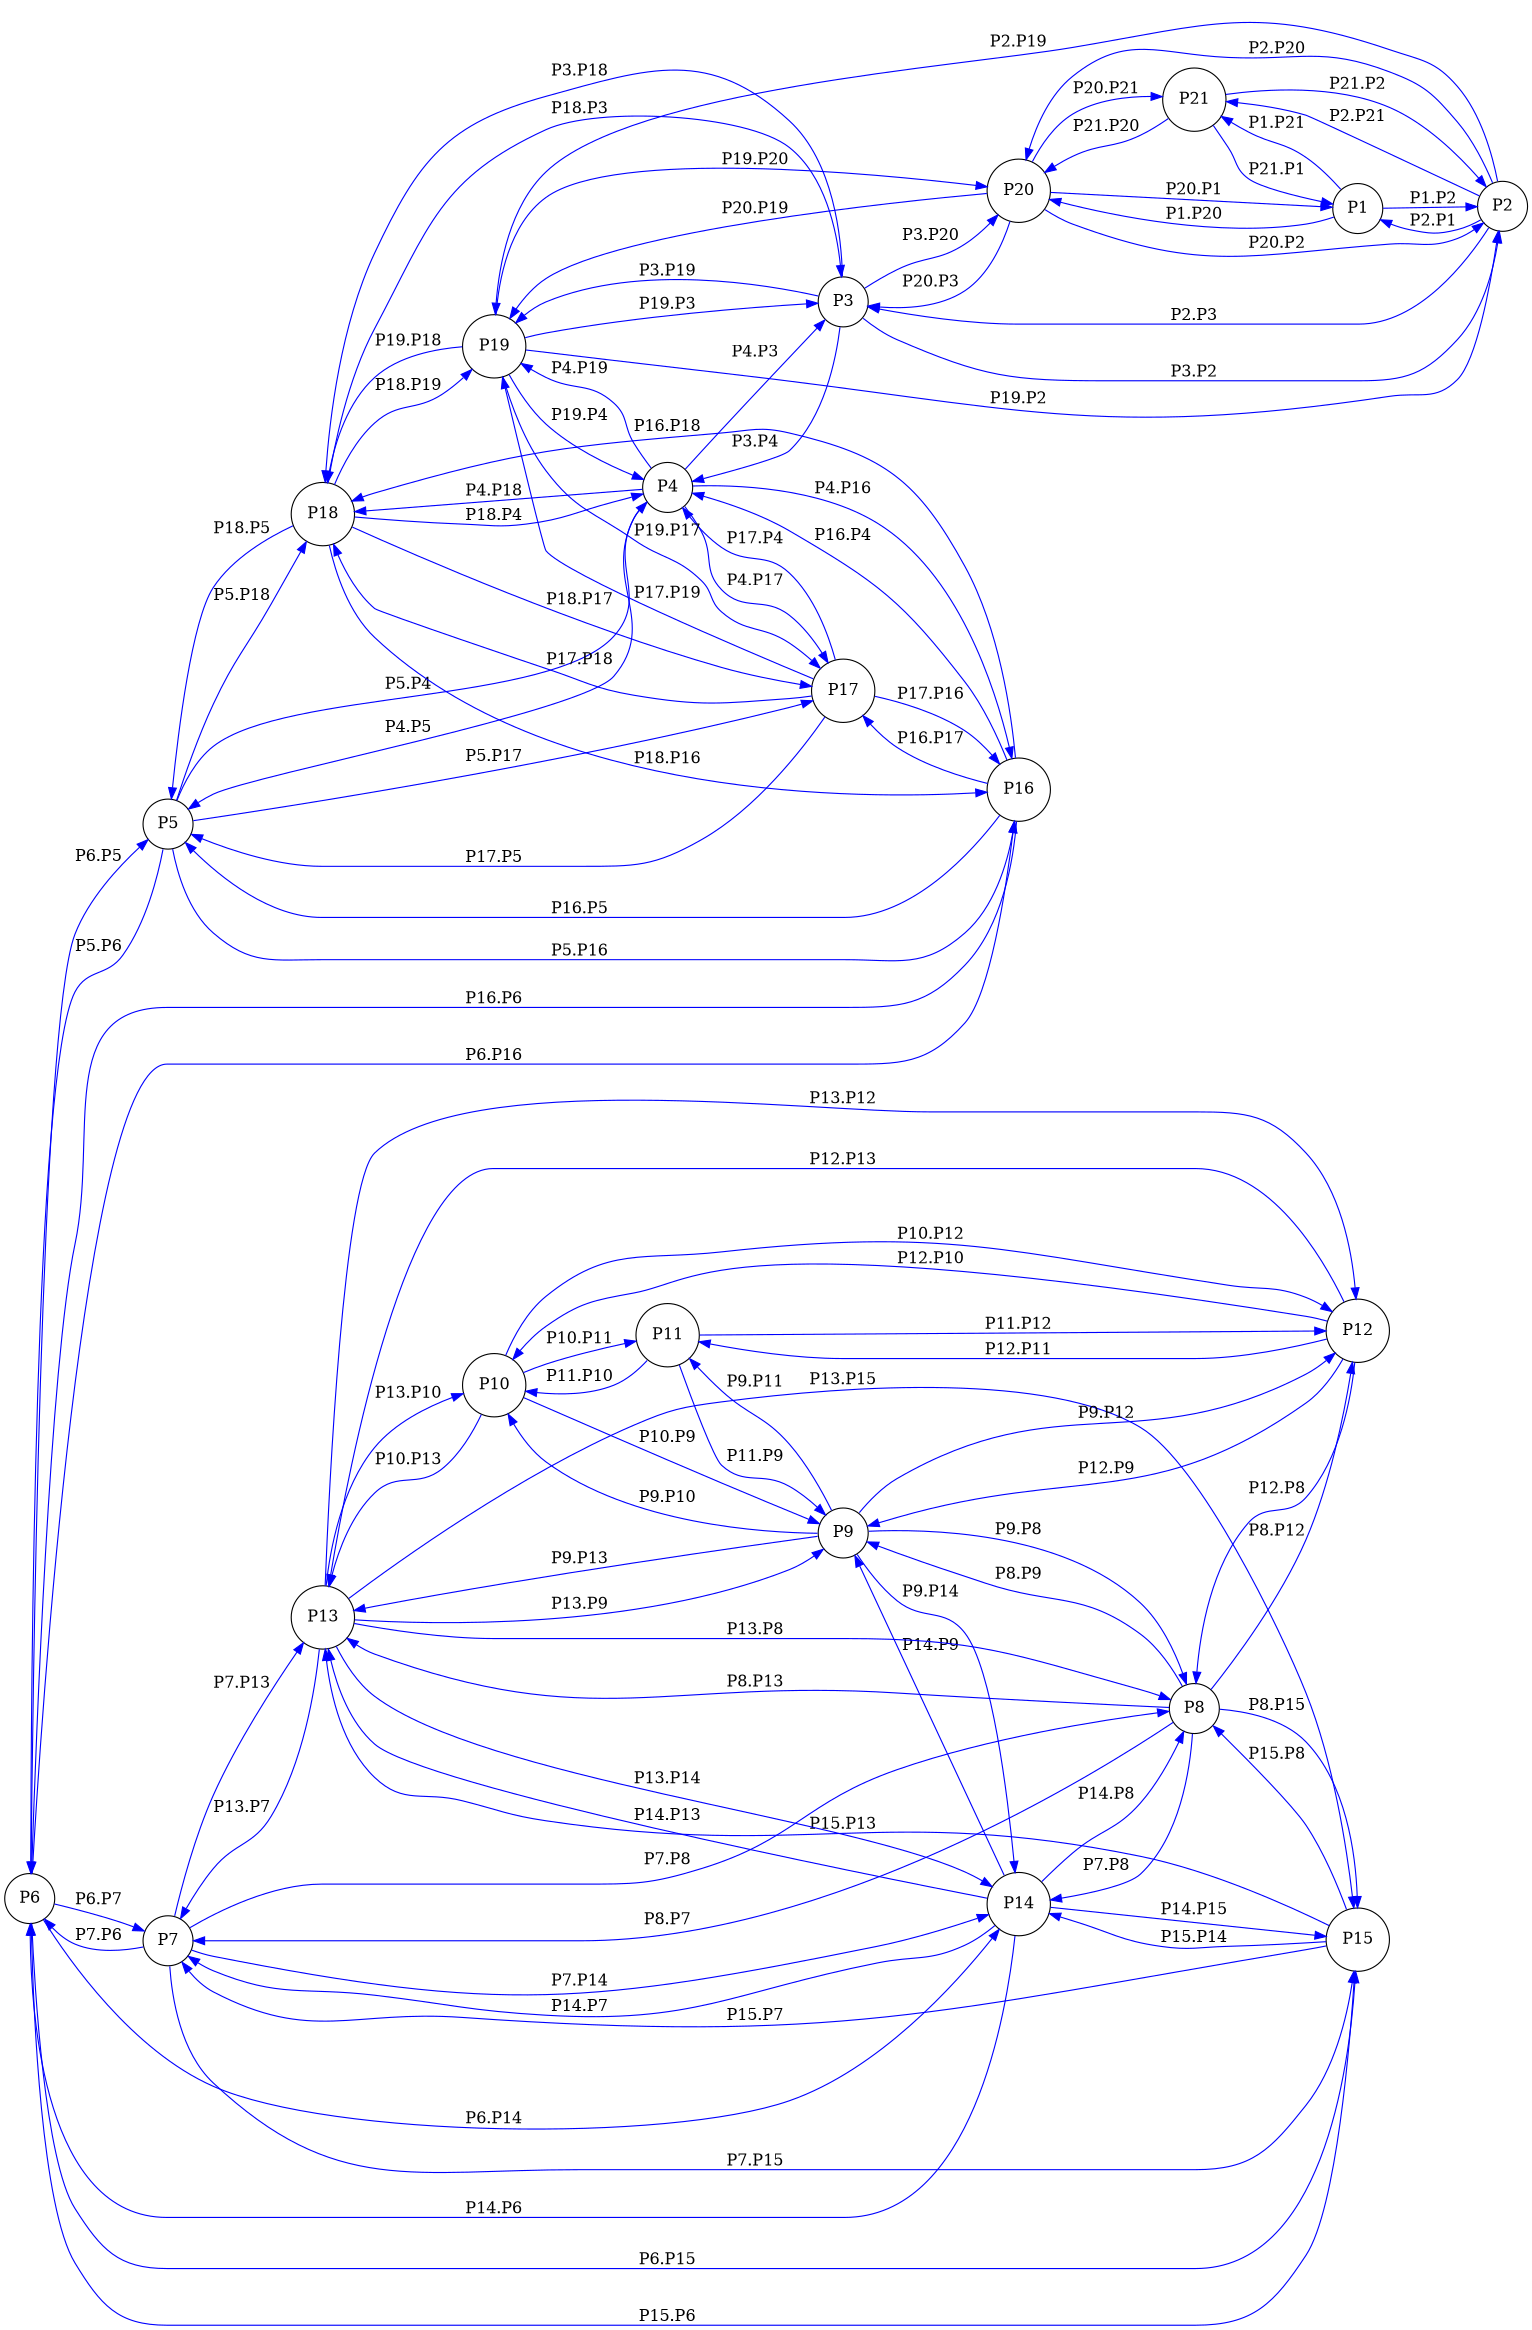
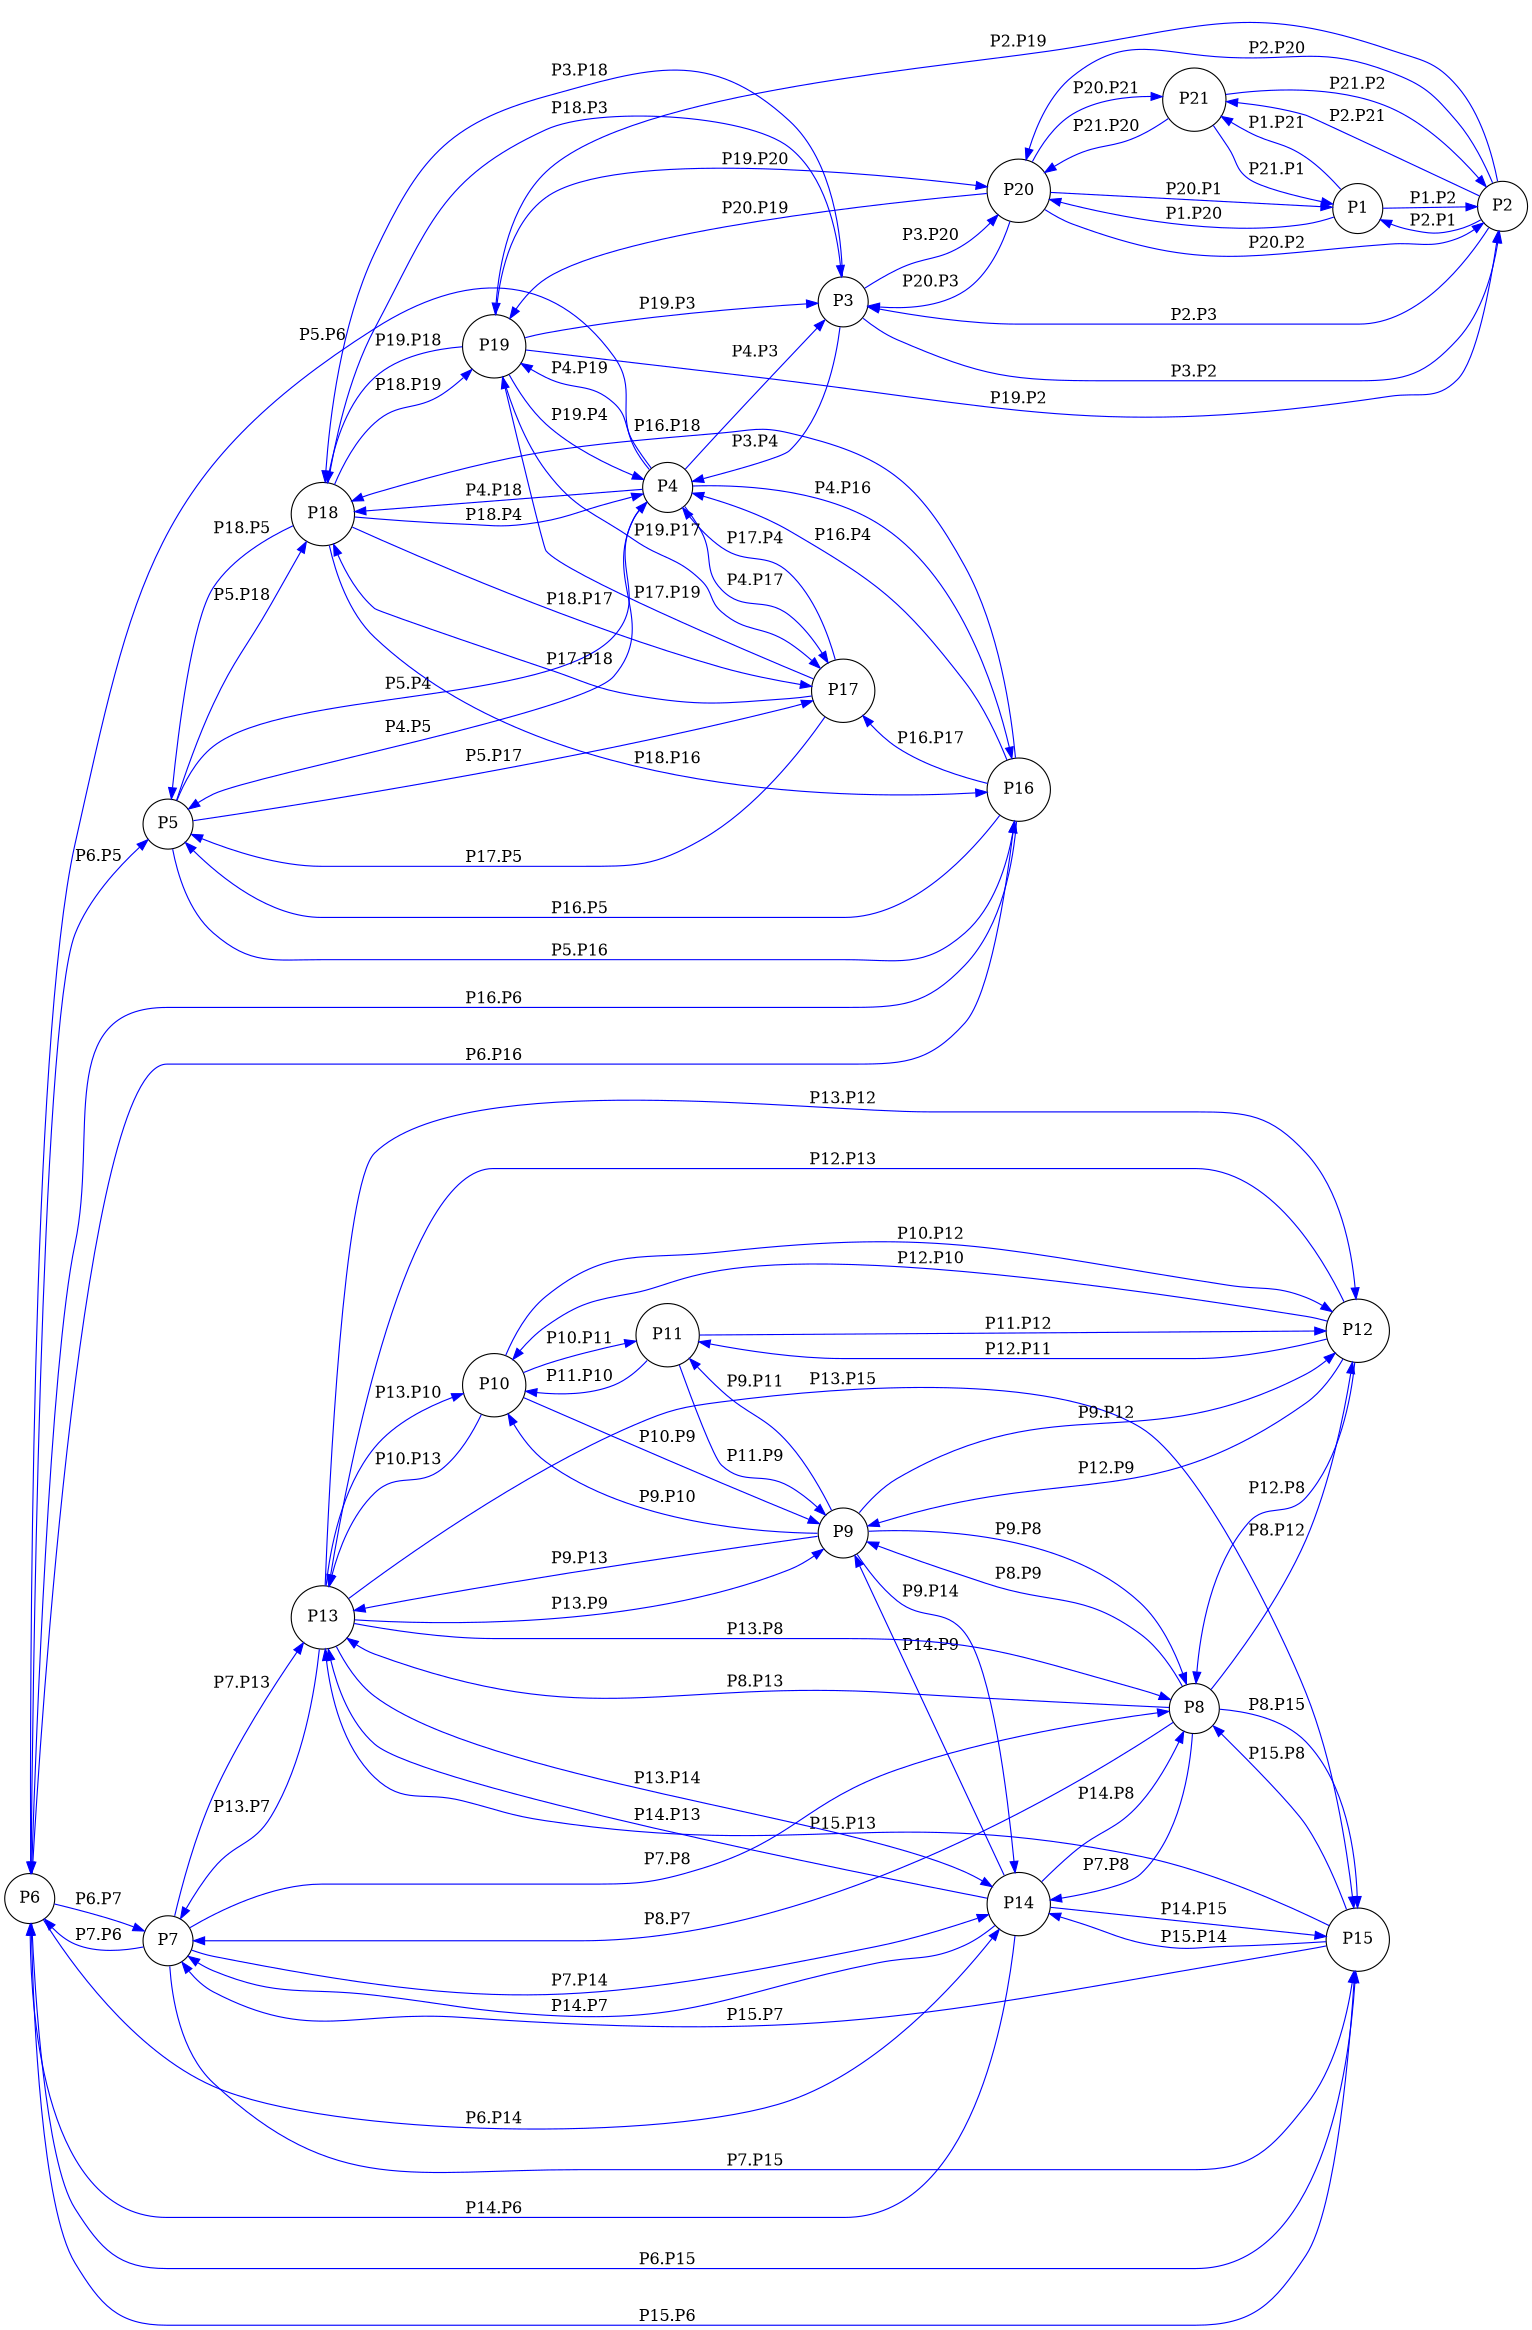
  digraph {
    rankdir=LR
    node [shape=circle]
    edge [color=blue]
    P6
    P5
    P7
    P14
    P15
    P16
    P4
    P17
    P18
    P8
    P13
    P9
    P3
    P19
    P12
    P10
    P11
    P1
    P2
    P20
    P21
    P6 -> P5 [label="P6.P5"]
    P6 -> P7 [label="P6.P7"]
    P6 -> P14 [label="P6.P14"]
    P6 -> P15 [label="P6.P15"]
    P6 -> P16 [label="P6.P16"]
-   P5 -> P6 [label="P5.P6"]
+   P4 -> P6 [label="P5.P6"]
    P5 -> P16 [label="P5.P16"]
    P5 -> P4 [label="P5.P4"]
    P5 -> P17 [label="P5.P17"]
    P5 -> P18 [label="P5.P18"]
    P7 -> P6 [label="P7.P6"]
    P7 -> P14 [label="P7.P14"]
    P7 -> P15 [label="P7.P15"]
    P7 -> P8 [label="P7.P8"]
    P7 -> P13 [label="P7.P13"]
    P14 -> P6 [label="P14.P6"]
    P14 -> P7 [label="P14.P7"]
    P14 -> P15 [label="P14.P15"]
    P14 -> P8 [label="P14.P8"]
    P14 -> P13 [label="P14.P13"]
    P14 -> P9 [label="P14.P9"]
    P15 -> P6 [label="P15.P6"]
    P15 -> P7 [label="P15.P7"]
    P15 -> P14 [label="P15.P14"]
    P15 -> P8 [label="P15.P8"]
    P15 -> P13 [label="P15.P13"]
    P16 -> P6 [label="P16.P6"]
    P16 -> P5 [label="P16.P5"]
    P16 -> P4 [label="P16.P4"]
    P16 -> P17 [label="P16.P17"]
    P16 -> P18 [label="P16.P18"]
    P4 -> P5 [label="P4.P5"]
    P4 -> P16 [label="P4.P16"]
    P4 -> P17 [label="P4.P17"]
    P4 -> P18 [label="P4.P18"]
    P4 -> P3 [label="P4.P3"]
    P4 -> P19 [label="P4.P19"]
    P17 -> P5 [label="P17.P5"]
-   P17 -> P16 [label="P17.P16"]
    P17 -> P4 [label="P17.P4"]
    P17 -> P18 [label="P17.P18"]
    P17 -> P19 [label="P17.P19"]
    P18 -> P5 [label="P18.P5"]
    P18 -> P16 [label="P18.P16"]
    P18 -> P4 [label="P18.P4"]
    P18 -> P17 [label="P18.P17"]
    P18 -> P3 [label="P18.P3"]
    P18 -> P19 [label="P18.P19"]
    P8 -> P7 [label="P8.P7"]
    P8 -> P14 [label="P7.P8"]
    P8 -> P15 [label="P8.P15"]
    P8 -> P13 [label="P8.P13"]
    P8 -> P9 [label="P8.P9"]
    P8 -> P12 [label="P8.P12"]
    P13 -> P7 [label="P13.P7"]
    P13 -> P14 [label="P13.P14"]
    P13 -> P15 [label="P13.P15"]
    P13 -> P8 [label="P13.P8"]
    P13 -> P9 [label="P13.P9"]
    P13 -> P12 [label="P13.P12"]
    P13 -> P10 [label="P13.P10"]
    P9 -> P14 [label="P9.P14"]
    P9 -> P8 [label="P9.P8"]
    P9 -> P13 [label="P9.P13"]
    P9 -> P12 [label="P9.P12"]
    P9 -> P10 [label="P9.P10"]
    P9 -> P11 [label="P9.P11"]
    P3 -> P4 [label="P3.P4"]
    P3 -> P18 [label="P3.P18"]
-   P3 -> P19 [label="P3.P19"]
    P3 -> P2 [label="P3.P2"]
    P3 -> P20 [label="P3.P20"]
    P19 -> P4 [label="P19.P4"]
    P19 -> P17 [label="P19.P17"]
    P19 -> P18 [label="P19.P18"]
    P19 -> P3 [label="P19.P3"]
    P19 -> P2 [label="P19.P2"]
    P19 -> P20 [label="P19.P20"]
    P12 -> P8 [label="P12.P8"]
    P12 -> P13 [label="P12.P13"]
    P12 -> P9 [label="P12.P9"]
    P12 -> P10 [label="P12.P10"]
    P12 -> P11 [label="P12.P11"]
    P10 -> P13 [label="P10.P13"]
    P10 -> P9 [label="P10.P9"]
    P10 -> P12 [label="P10.P12"]
    P10 -> P11 [label="P10.P11"]
    P11 -> P9 [label="P11.P9"]
    P11 -> P12 [label="P11.P12"]
    P11 -> P10 [label="P11.P10"]
    P1 -> P2 [label="P1.P2"]
    P1 -> P20 [label="P1.P20"]
    P1 -> P21 [label="P1.P21"]
    P2 -> P3 [label="P2.P3"]
    P2 -> P19 [label="P2.P19"]
    P2 -> P1 [label="P2.P1"]
    P2 -> P20 [label="P2.P20"]
    P2 -> P21 [label="P2.P21"]
    P20 -> P3 [label="P20.P3"]
    P20 -> P19 [label="P20.P19"]
    P20 -> P1 [label="P20.P1"]
    P20 -> P2 [label="P20.P2"]
    P20 -> P21 [label="P20.P21"]
    P21 -> P1 [label="P21.P1"]
    P21 -> P2 [label="P21.P2"]
    P21 -> P20 [label="P21.P20"]
  }
